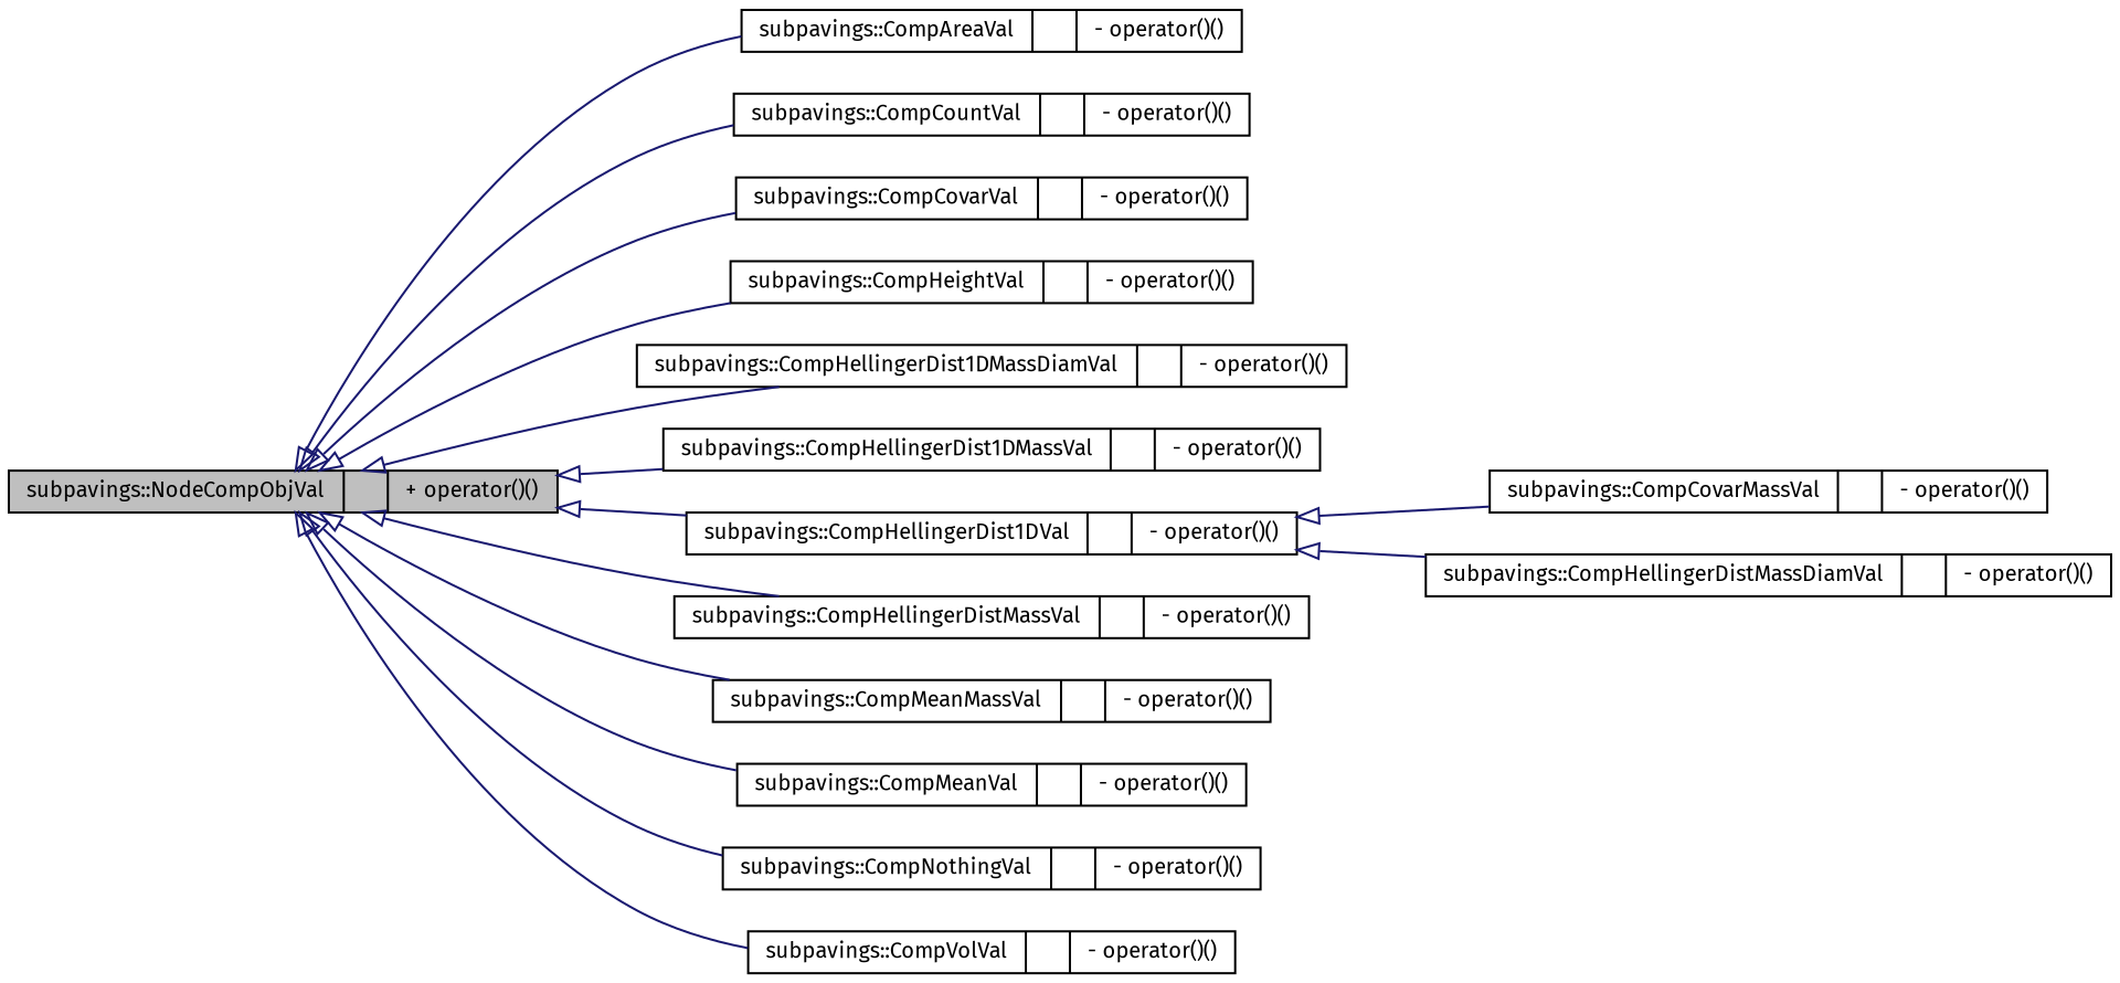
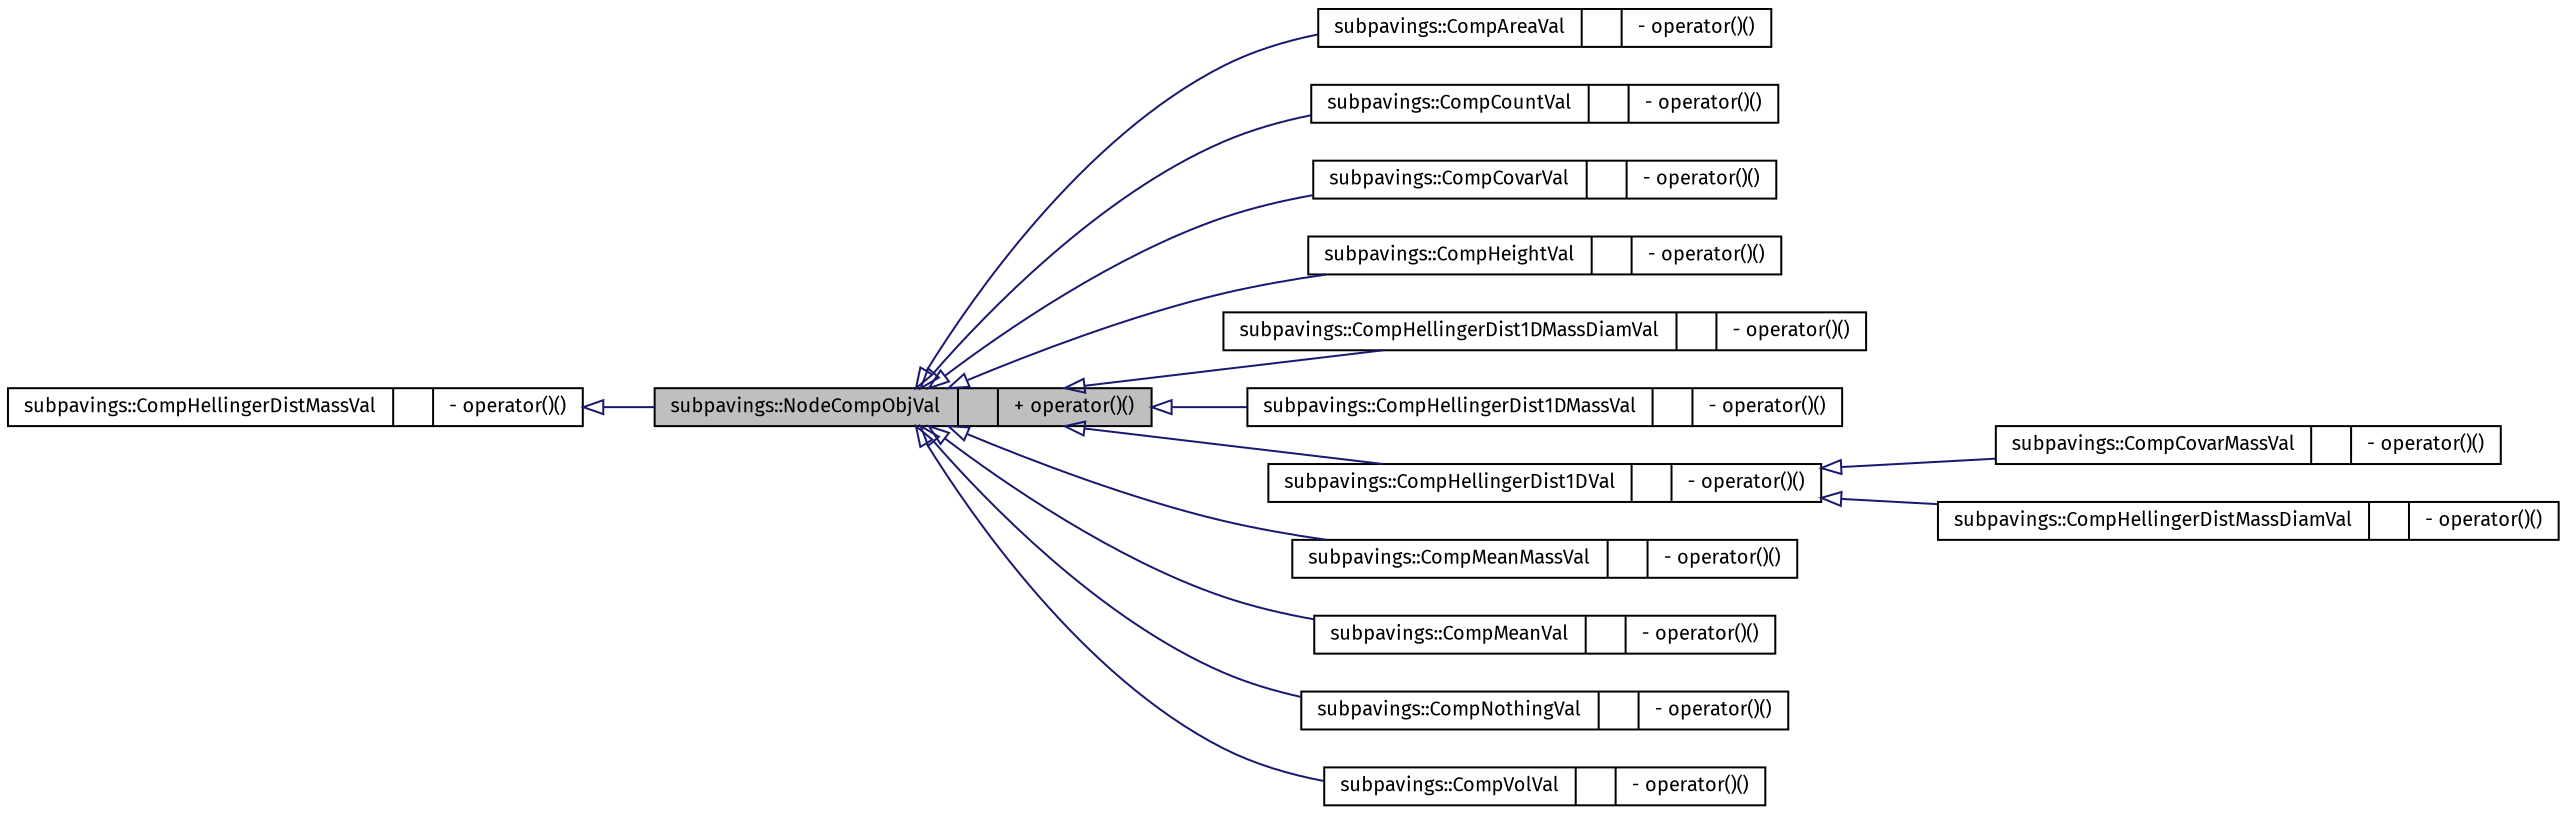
  digraph {
    fontname="Fira Sans"
    rankdir=LR
    node [color=black fillcolor=white fontname="Fira Sans" fontsize=10 shape=record style=filled]
    edge [arrowtail=onormal color=midnightblue dir=back fontname="Fira Sans" fontsize=10 labelfontname=FreeSans labelfontsize=10 style=solid]
    n1 [fillcolor=grey75 fontcolor=black height=0.2 label="{subpavings::NodeCompObjVal\n||+ operator()()\l}" width=0.4]
    n2 [height=0.2 label="{subpavings::CompAreaVal\n||- operator()()\l}" width=0.4]
    n3 [height=0.2 label="{subpavings::CompCountVal\n||- operator()()\l}" width=0.4]
    n4 [height=0.2 label="{subpavings::CompCovarVal\n||- operator()()\l}" width=0.4]
    n5 [height=0.2 label="{subpavings::CompHeightVal\n||- operator()()\l}" width=0.4]
    n6 [height=0.2 label="{subpavings::CompHellingerDist1DMassDiamVal\n||- operator()()\l}" width=0.4]
    n7 [height=0.2 label="{subpavings::CompHellingerDist1DMassVal\n||- operator()()\l}" width=0.4]
    n8 [height=0.2 label="{subpavings::CompHellingerDist1DVal\n||- operator()()\l}" width=0.4]
    n9 [height=0.2 label="{subpavings::CompHellingerDistMassVal\n||- operator()()\l}" width=0.4]
    n10 [height=0.2 label="{subpavings::CompMeanMassVal\n||- operator()()\l}" width=0.4]
    n11 [height=0.2 label="{subpavings::CompMeanVal\n||- operator()()\l}" width=0.4]
    n12 [height=0.2 label="{subpavings::CompNothingVal\n||- operator()()\l}" width=0.4]
    n13 [height=0.2 label="{subpavings::CompVolVal\n||- operator()()\l}" width=0.4]
    n14 [height=0.2 label="{subpavings::CompCovarMassVal\n||- operator()()\l}" width=0.4]
    n15 [height=0.2 label="{subpavings::CompHellingerDistMassDiamVal\n||- operator()()\l}" width=0.4]
    n1 -> n2
    n1 -> n3
    n1 -> n4
    n1 -> n5
    n1 -> n6
    n1 -> n7
    n1 -> n8
-   n1 -> n9
+   n9 -> n1
    n1 -> n10
    n1 -> n11
    n1 -> n12
    n1 -> n13
    n8 -> n14
    n8 -> n15
  }
